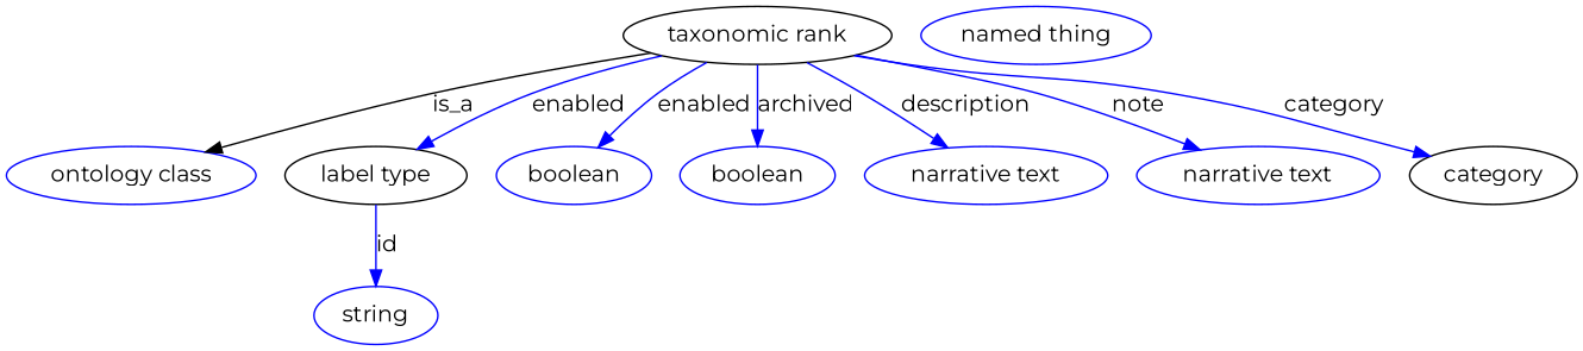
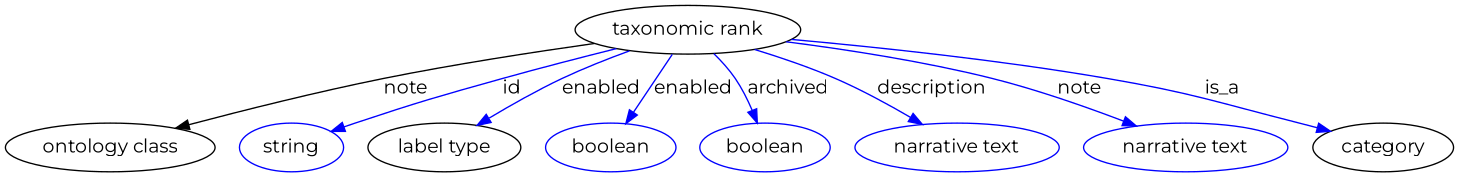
  digraph {
    fontname=Montserrat
    node [fontname=Montserrat color=blue]
    edge [fontname=Montserrat color=blue style=solid]
    n1 [height=0.5 label="taxonomic rank" width=2.3109 color=""]
-   "ontology class" [height=0.5 width=2.1484]
+   "ontology class" [height=0.5 width=2.1484 color=""]
    n3 [height=0.5 label=string width=1.0652]
    n4 [color=black height=0.5 label="label type" width=1.5707]
    n5 [height=0.5 label=boolean width=1.2999]
    n6 [height=0.5 label=boolean width=1.2999]
    n7 [height=0.5 label="narrative text" width=2.0943]
    n8 [height=0.5 label="narrative text" width=2.0943]
    category [height=0.5 width=1.4443 color=""]
-   n10 [height=0.5 label="named thing" width=1.9318]
-   n1 -> "ontology class" [label=is_a color="" style=""]
-   n4 -> n3 [label=id]
+   n1 -> "ontology class" [label=note color="" style=""]
+   n1 -> n3 [label=id]
    n1 -> n4 [label=enabled]
    n1 -> n5 [label=enabled]
    n1 -> n6 [label=archived]
    n1 -> n7 [label=description]
    n1 -> n8 [label=note]
-   n1 -> category [label=category]
+   n1 -> category [label=is_a]
  }
